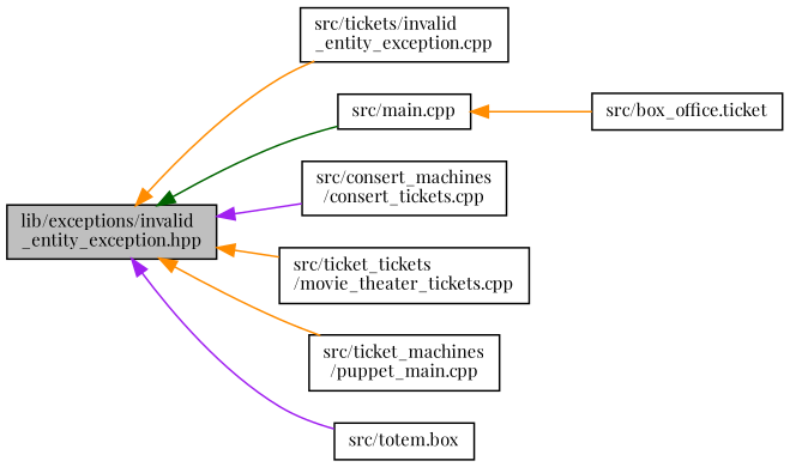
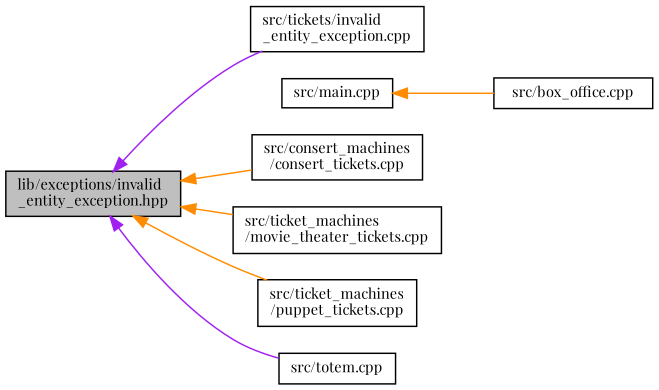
  digraph {
    fontname="Playfair Display"
    rankdir=LR
    node [color=black fillcolor=white fontname="Playfair Display" fontsize=10 shape=record style=filled]
    edge [color=purple dir=back fontname="Playfair Display" fontsize=10 labelfontname=Helvetica labelfontsize=10 style=solid]
    n1 [fillcolor=grey75 fontcolor=black height=0.2 label="lib/exceptions/invalid\l_entity_exception.hpp" width=0.4]
    n2 [height=0.2 label="src/tickets/invalid\l_entity_exception.cpp" width=0.4]
    n3 [height=0.2 label="src/main.cpp" width=0.4]
    n4 [height=0.2 label="src/consert_machines\l/consert_tickets.cpp" width=0.4]
-   n5 [height=0.2 label="src/ticket_tickets\l/movie_theater_tickets.cpp" width=0.4]
-   n6 [height=0.2 label="src/ticket_machines\l/puppet_main.cpp" width=0.4]
-   n7 [height=0.2 label="src/totem.box" width=0.4]
-   n8 [height=0.2 label="src/box_office.ticket" width=0.4]
-   n1 -> n2 [color=darkorange]
-   n1 -> n3 [color=darkgreen]
-   n1 -> n4
+   n5 [height=0.2 label="src/ticket_machines\l/movie_theater_tickets.cpp" width=0.4]
+   n6 [height=0.2 label="src/ticket_machines\l/puppet_tickets.cpp" width=0.4]
+   n7 [height=0.2 label="src/totem.cpp" width=0.4]
+   n8 [height=0.2 label="src/box_office.cpp" width=0.4]
+   n1 -> n2
+   n1 -> n4 [color=darkorange]
    n1 -> n5 [color=darkorange]
    n1 -> n6 [color=darkorange]
    n1 -> n7
    n3 -> n8 [color=darkorange]
  }
